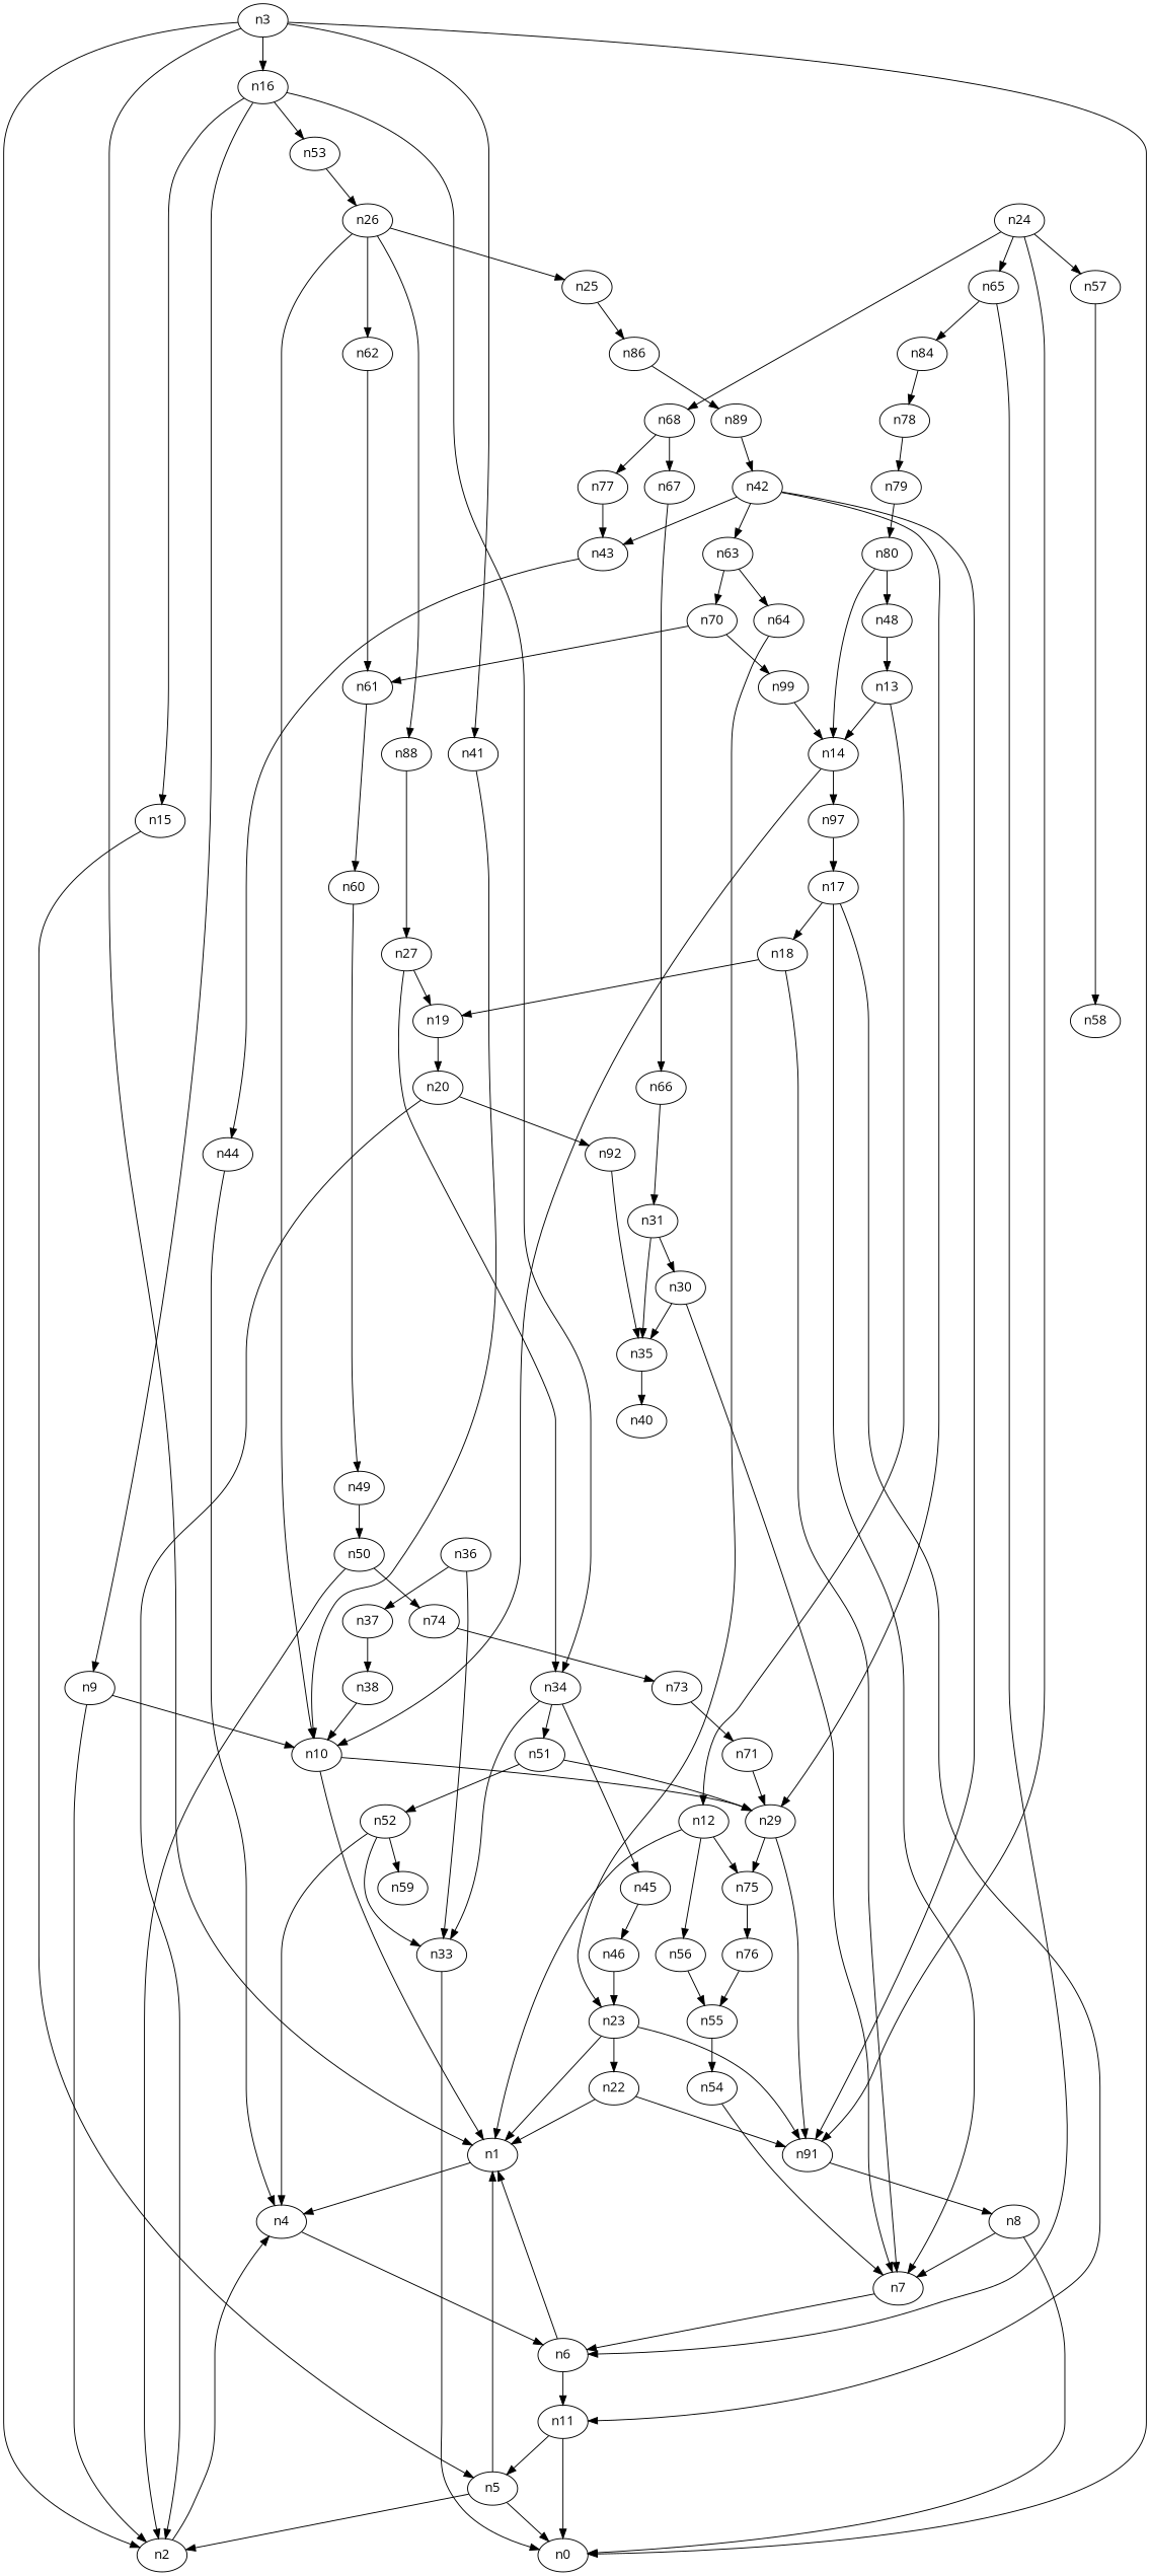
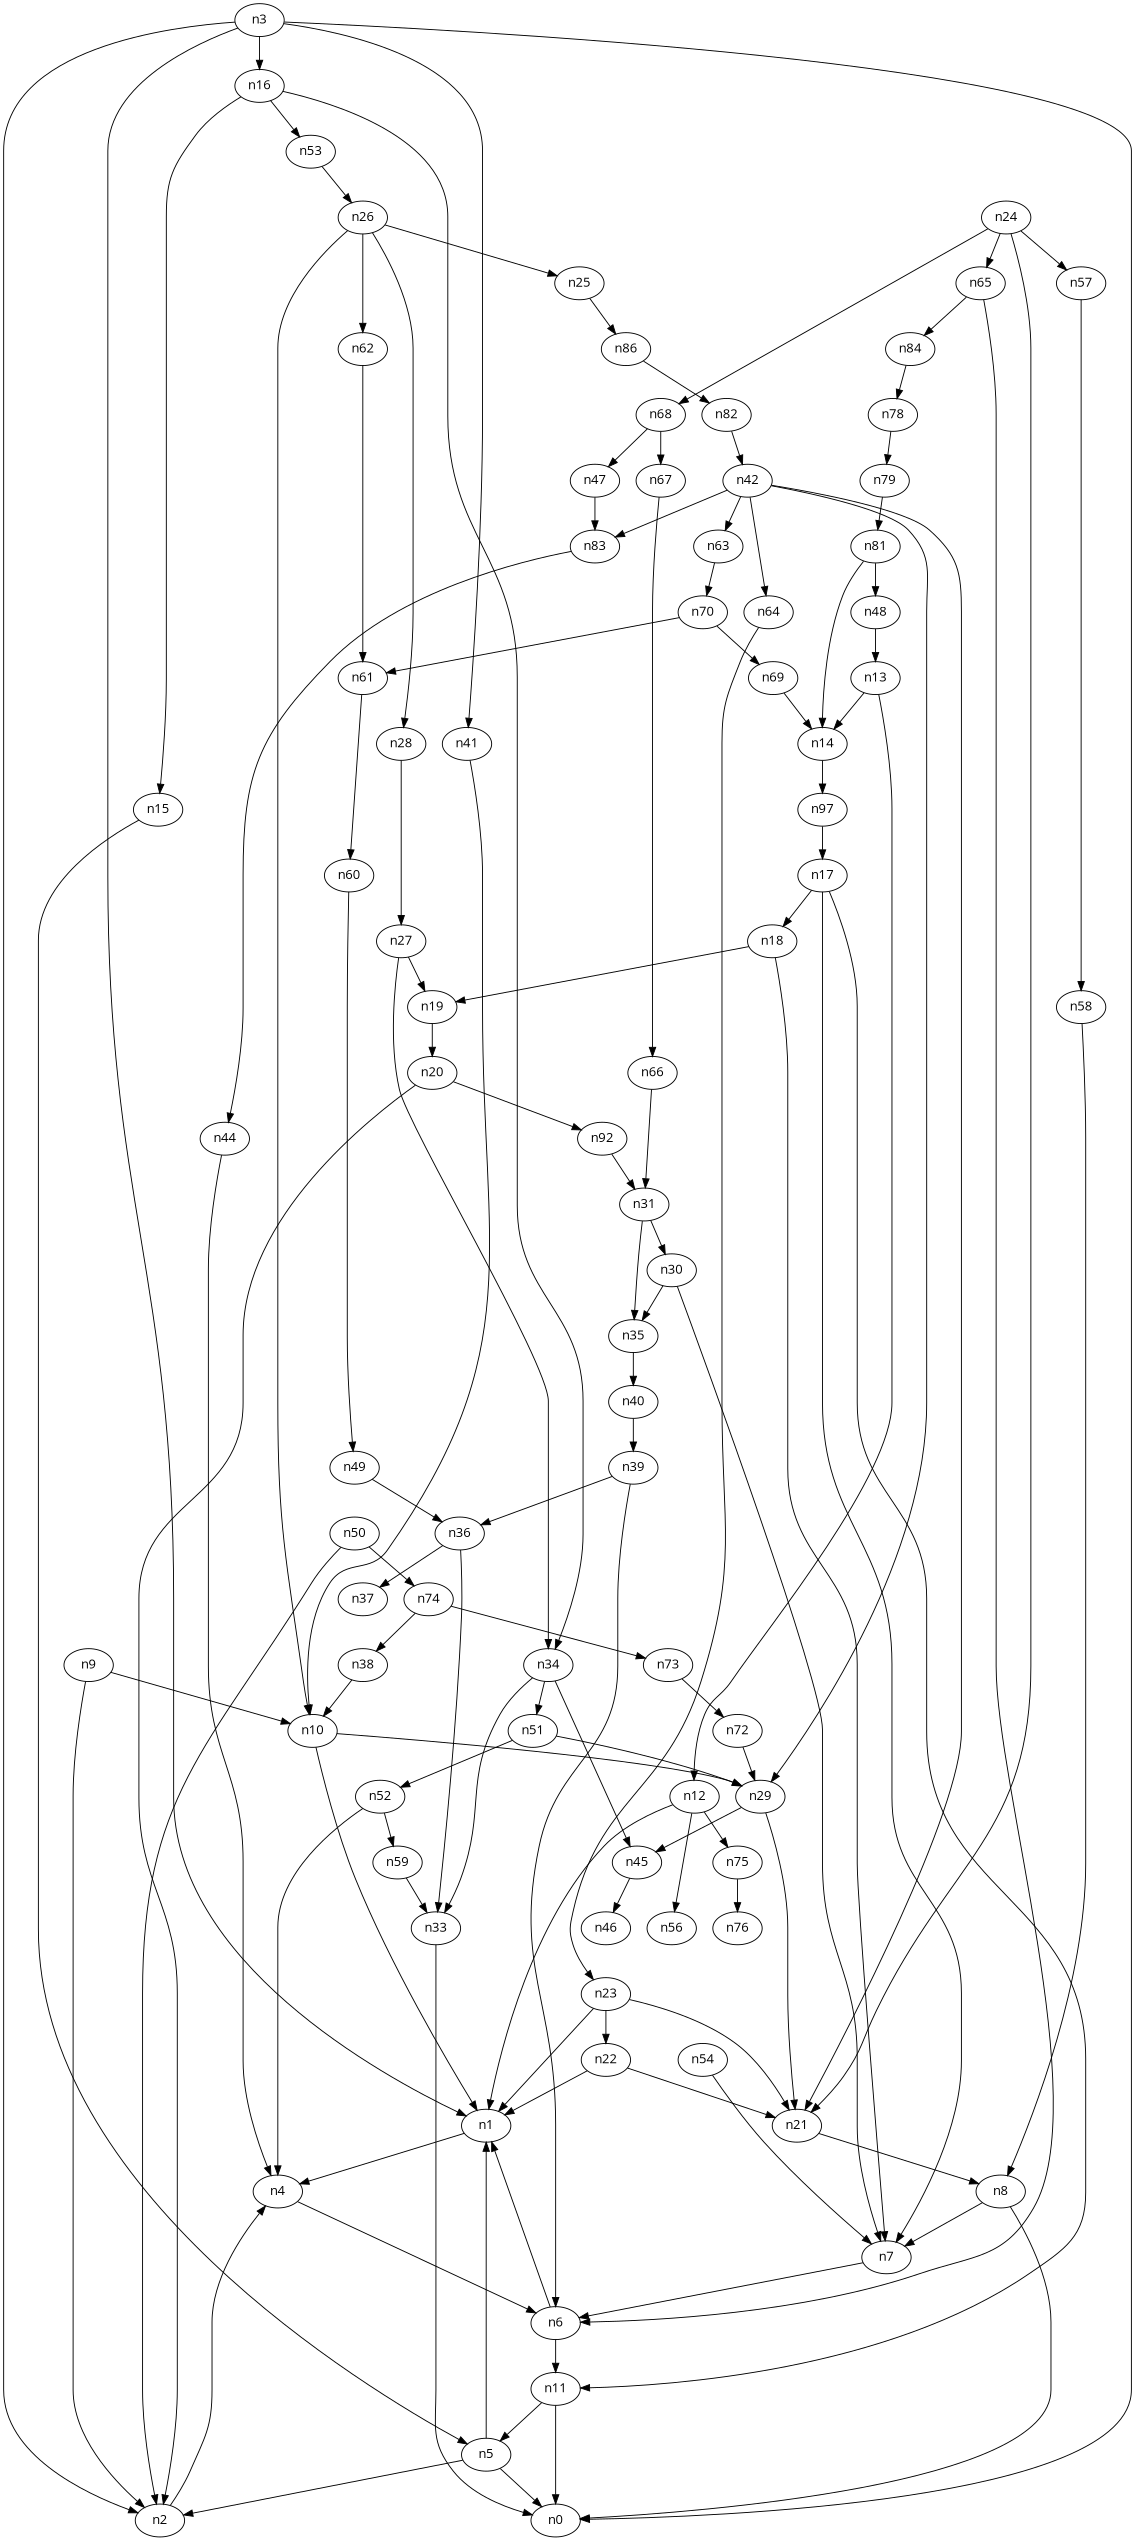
  digraph {
    fontname="Open Sans"
    node [fontname="Open Sans"]
    edge [fontname="Open Sans"]
    n1
    n4
    n6
    n2
    n3
    n0
    n16
    n41
    n9
    n15
    n34
    n53
    n10
    n5
    n45
    n33
    n51
    n26
    n29
    n11
    n7
    n8
-   n21 [label=n91]
+   n21
    n46
    n12
    n56
    n75
-   n55
    n76
    n54
    n13
    n14
    n47 [label=n97]
    n17
    n18
    n52
    n25
-   n28 [label=n88]
+   n28
    n62
    n19
    n20
    n32 [label=n92]
    n31
    n30
    n35
    n22
    n23
    n24
    n57
    n65
    n68
    n58
    n83 [label=n84]
    n67
-   n77
+   n77 [label=n47]
    n78
    n66
-   n43
+   n43 [label=n83]
    n81 [label=n86]
-   n82 [label=n89]
+   n82
    n42
    n27
    n61
    n60
    n40
+   n39
    n59
    n36
    n37
    n38
    n63
    n44
    n64
    n70
-   n69 [label=n99]
+   n69
    n48
    n49
    n50
    n74
    n73
-   n72 [label=n71]
+   n72
    n79
-   n80
+   n80 [label=n81]
    n1 -> n4
    n4 -> n6
    n6 -> n1
    n6 -> n11
    n2 -> n4
    n3 -> n1
    n3 -> n2
    n3 -> n0
    n3 -> n16
    n3 -> n41
-   n16 -> n9
    n16 -> n15
    n16 -> n34
    n16 -> n53
    n41 -> n10
    n9 -> n2
    n9 -> n10
    n15 -> n5
    n34 -> n45
    n34 -> n33
    n34 -> n51
    n53 -> n26
    n10 -> n1
    n10 -> n29
    n5 -> n1
    n5 -> n2
    n5 -> n0
    n45 -> n46
    n33 -> n0
    n51 -> n29
    n51 -> n52
    n26 -> n10
    n26 -> n25
    n26 -> n28
    n26 -> n62
-   n29 -> n75
+   n29 -> n45
    n29 -> n21
    n11 -> n0
    n11 -> n5
    n7 -> n6
    n8 -> n0
    n8 -> n7
    n21 -> n8
-   n46 -> n23
    n12 -> n1
    n12 -> n56
    n12 -> n75
-   n56 -> n55
    n75 -> n76
-   n55 -> n54
-   n76 -> n55
    n54 -> n7
    n13 -> n12
    n13 -> n14
-   n14 -> n10
    n14 -> n47
    n47 -> n17
    n17 -> n11
    n17 -> n7
    n17 -> n18
    n18 -> n7
    n18 -> n19
    n52 -> n4
    n52 -> n59
    n25 -> n81
    n28 -> n27
    n62 -> n61
    n19 -> n20
    n20 -> n2
    n20 -> n32
-   n32 -> n35
+   n32 -> n31
    n31 -> n30
    n31 -> n35
    n30 -> n7
    n30 -> n35
    n35 -> n40
    n22 -> n1
    n22 -> n21
    n23 -> n1
    n23 -> n21
    n23 -> n22
    n24 -> n21
    n24 -> n57
    n24 -> n65
    n24 -> n68
    n57 -> n58
    n65 -> n6
    n65 -> n83
    n68 -> n67
    n68 -> n77
+   n58 -> n8
    n83 -> n78
    n67 -> n66
    n77 -> n43
    n78 -> n79
    n66 -> n31
    n43 -> n44
    n81 -> n82
    n82 -> n42
    n42 -> n29
    n42 -> n21
    n42 -> n43
    n42 -> n63
    n27 -> n34
    n27 -> n19
    n61 -> n60
    n60 -> n49
-   n52 -> n33
+   n40 -> n39
+   n39 -> n6
+   n39 -> n36
+   n59 -> n33
    n36 -> n33
    n36 -> n37
-   n37 -> n38
+   n74 -> n38
    n38 -> n10
-   n63 -> n64
+   n42 -> n64
    n63 -> n70
    n44 -> n4
    n64 -> n23
    n70 -> n61
    n70 -> n69
    n69 -> n14
    n48 -> n13
-   n49 -> n50
+   n49 -> n36
    n50 -> n2
    n50 -> n74
    n74 -> n73
    n73 -> n72
    n72 -> n29
    n79 -> n80
    n80 -> n14
    n80 -> n48
  }
